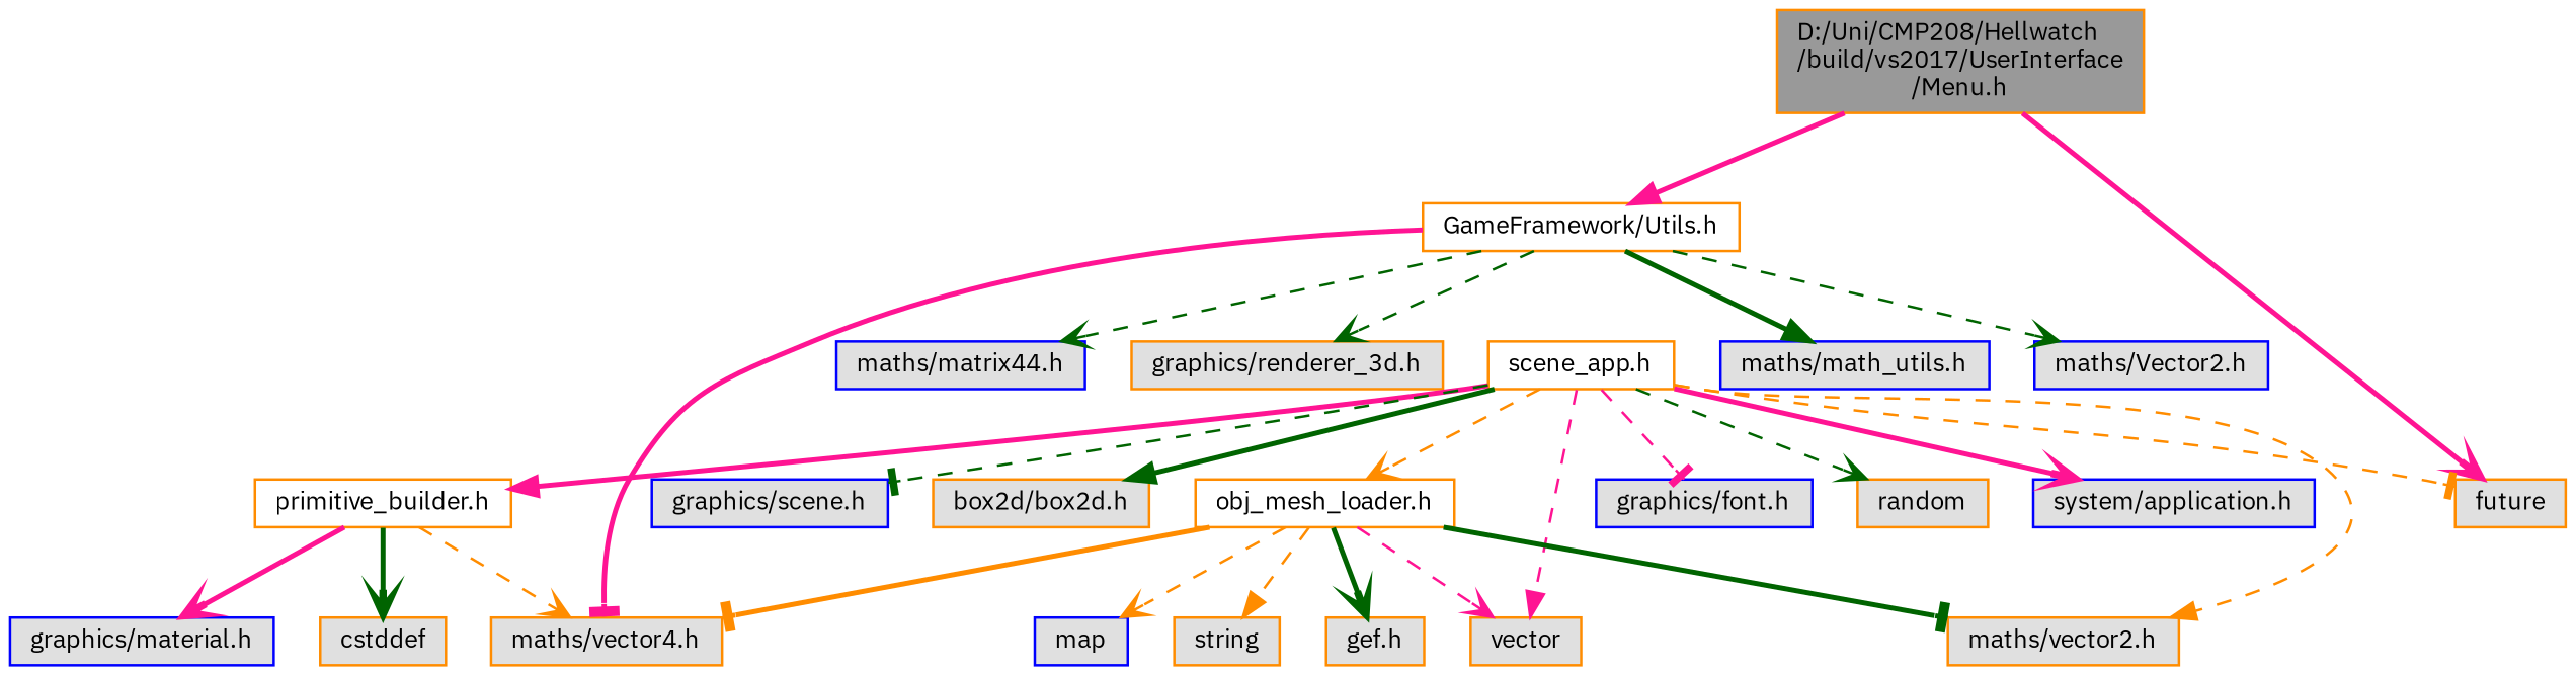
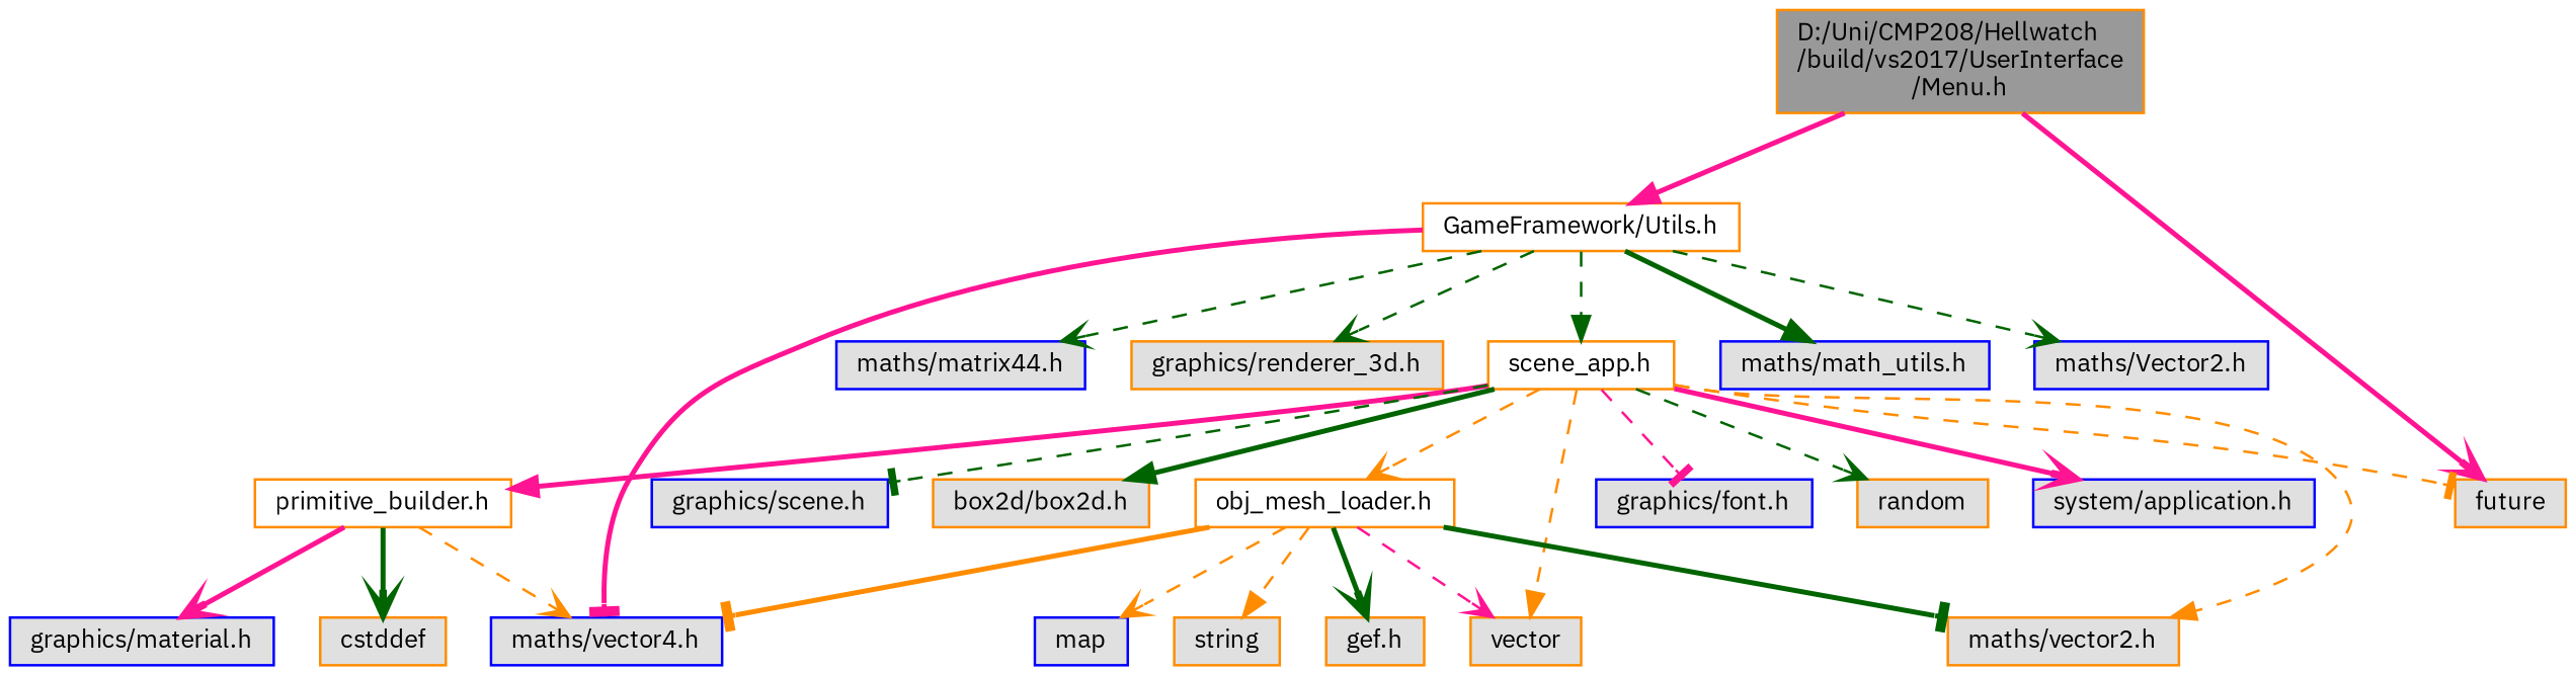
  digraph {
    fontname="IBM Plex Sans"
    node [color=darkorange fillcolor="#E0E0E0" fontname="IBM Plex Sans" fontsize=10 shape=box style=filled]
    edge [arrowhead=vee color=darkgreen fontname="IBM Plex Sans" fontsize=10 labelfontname=Helvetica labelfontsize=10 style=dashed]
    n1 [fillcolor=grey60 fontcolor=black height=0.2 label="D:/Uni/CMP208/Hellwatch\l/build/vs2017/UserInterface\l/Menu.h" width=0.4]
    n2 [fillcolor=white height=0.2 label="GameFramework/Utils.h" width=0.4]
    n3 [height=0.2 label=future width=0.4]
    n4 [color=blue height=0.2 label="maths/Vector2.h" width=0.4]
-   n5 [height=0.2 label="maths/vector4.h" width=0.4]
+   n5 [color=blue height=0.2 label="maths/vector4.h" width=0.4]
    n6 [color=blue height=0.2 label="maths/matrix44.h" width=0.4]
    n7 [height=0.2 label="graphics/renderer_3d.h" width=0.4]
    n8 [fillcolor=white height=0.2 label="scene_app.h" width=0.4]
    n9 [color=blue height=0.2 label="maths/math_utils.h" width=0.4]
    n10 [color=blue height=0.2 label="system/application.h" width=0.4]
    n11 [height=0.2 label="maths/vector2.h" width=0.4]
    n12 [fillcolor=white height=0.2 label="primitive_builder.h" width=0.4]
    n13 [color=blue height=0.2 label="graphics/scene.h" width=0.4]
    n14 [height=0.2 label="box2d/box2d.h" width=0.4]
    n15 [fillcolor=white height=0.2 label="obj_mesh_loader.h" width=0.4]
    n16 [height=0.2 label=vector width=0.4]
    n17 [color=blue height=0.2 label="graphics/font.h" width=0.4]
    n18 [height=0.2 label=random width=0.4]
    n19 [color=blue height=0.2 label="graphics/material.h" width=0.4]
    n20 [height=0.2 label=cstddef width=0.4]
    n21 [height=0.2 label="gef.h" width=0.4]
    n22 [color=blue height=0.2 label=map width=0.4]
    n23 [height=0.2 label=string width=0.4]
    n1 -> n2 [arrowhead=normal color=deeppink style=bold]
    n1 -> n3 [color=deeppink style=bold]
    n2 -> n4
    n2 -> n5 [arrowhead=tee color=deeppink style=bold]
    n2 -> n6
    n2 -> n7
+   n2 -> n8 [arrowhead=normal]
    n2 -> n9 [arrowhead=normal style=bold]
    n8 -> n3 [arrowhead=tee color=darkorange]
    n8 -> n10 [color=deeppink style=bold]
    n8 -> n11 [arrowhead=normal color=darkorange]
    n8 -> n12 [arrowhead=normal color=deeppink style=bold]
    n8 -> n13 [arrowhead=tee]
    n8 -> n14 [arrowhead=normal style=bold]
    n8 -> n15 [color=darkorange]
-   n8 -> n16 [arrowhead=normal color=deeppink]
+   n8 -> n16 [arrowhead=normal color=darkorange]
    n8 -> n17 [arrowhead=tee color=deeppink]
    n8 -> n18
    n12 -> n5 [color=darkorange]
    n12 -> n19 [color=deeppink style=bold]
    n12 -> n20 [style=bold]
    n15 -> n5 [arrowhead=tee color=darkorange style=bold]
    n15 -> n11 [arrowhead=tee style=bold]
    n15 -> n16 [color=deeppink]
    n15 -> n21 [style=bold]
    n15 -> n22 [color=darkorange]
    n15 -> n23 [arrowhead=normal color=darkorange]
  }
